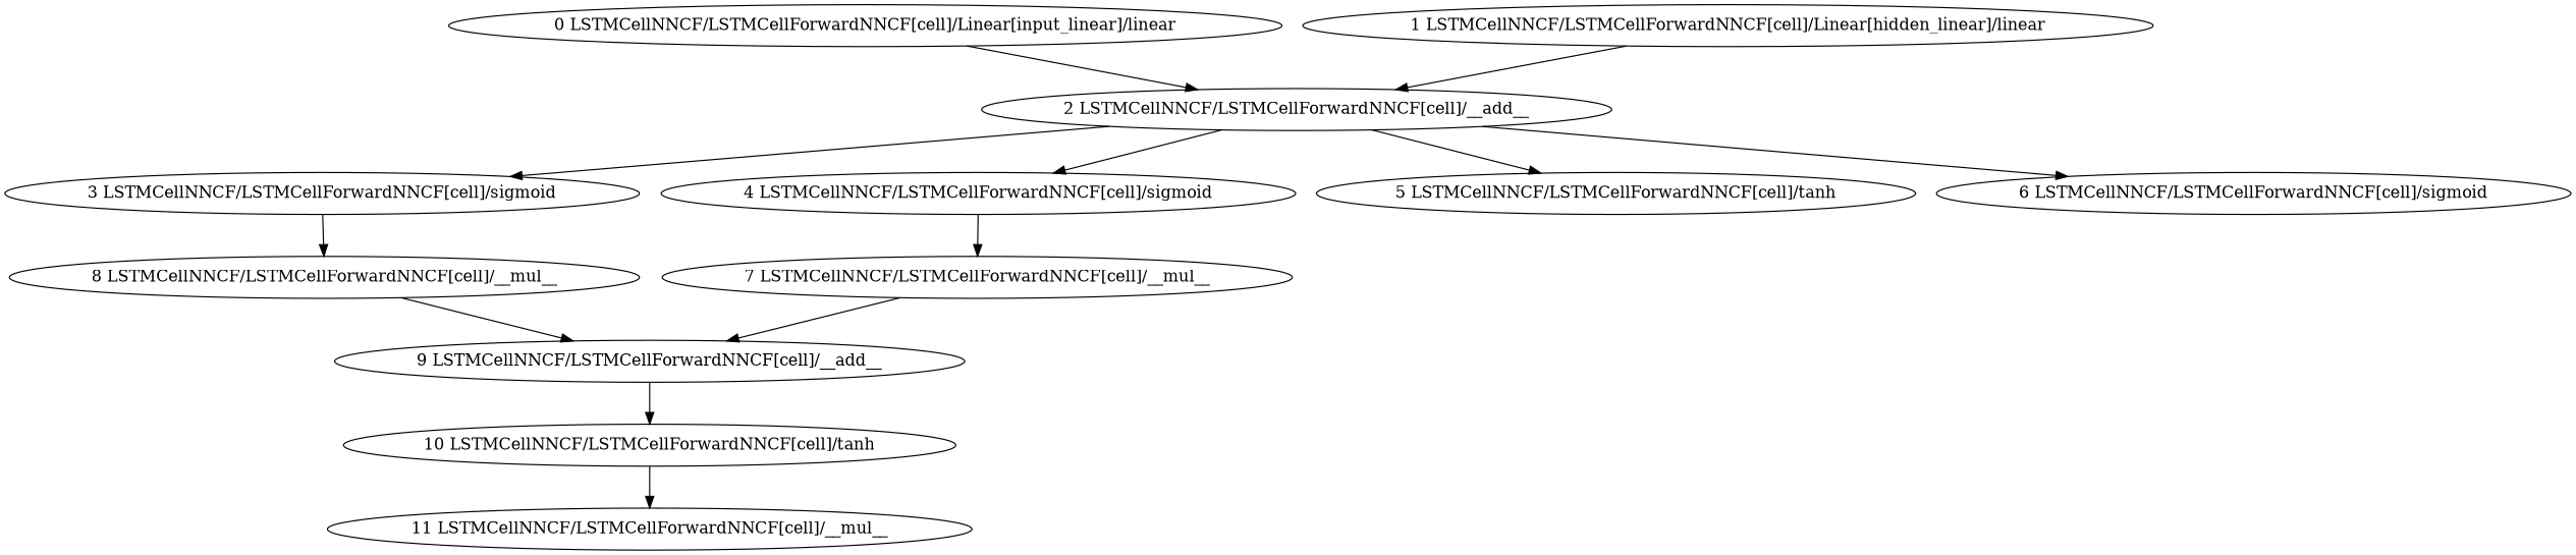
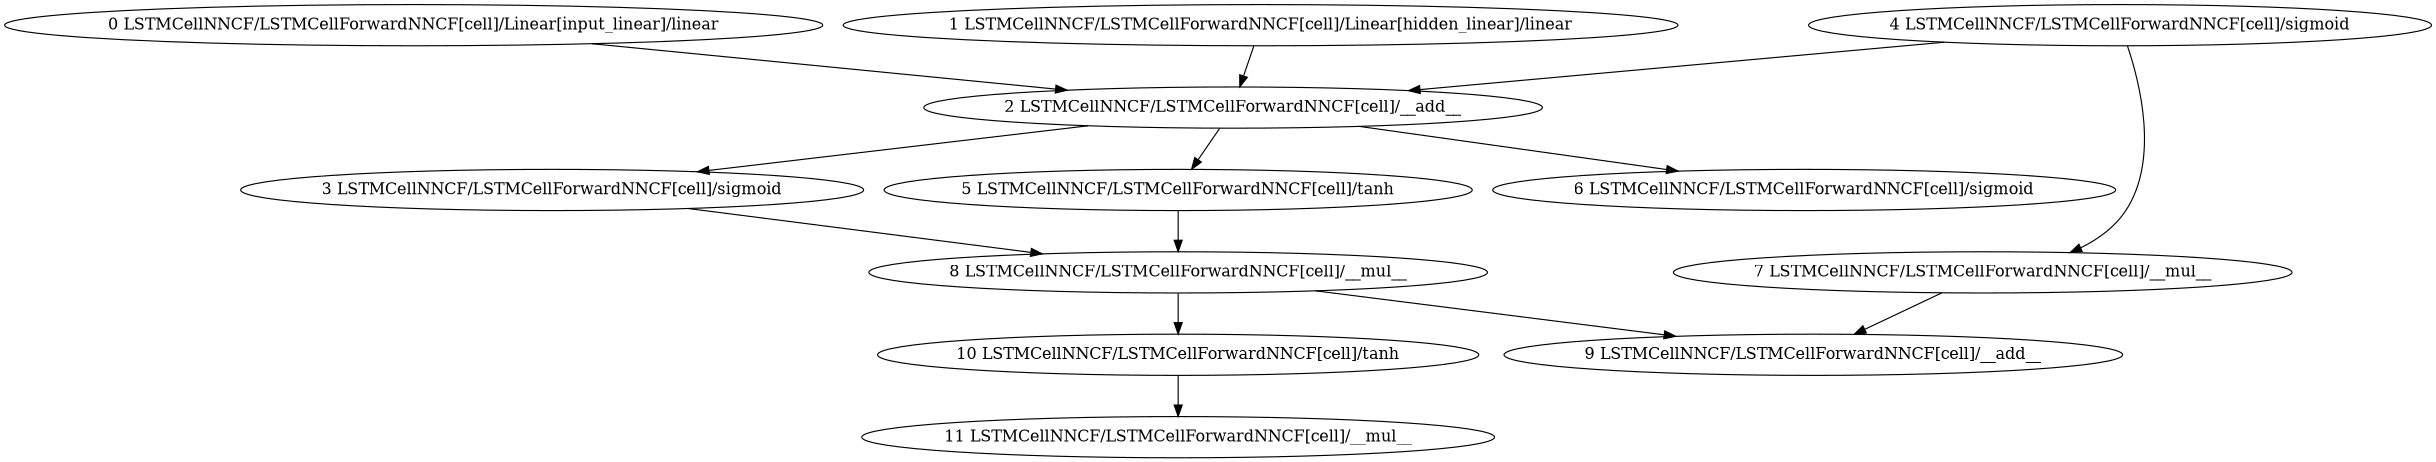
  strict digraph {
    node [scope="LSTMCellNNCF/LSTMCellForwardNNCF[cell]" type=sigmoid]
    "0 LSTMCellNNCF/LSTMCellForwardNNCF[cell]/Linear[input_linear]/linear" [scope="LSTMCellNNCF/LSTMCellForwardNNCF[cell]/Linear[input_linear]" type=linear]
    "2 LSTMCellNNCF/LSTMCellForwardNNCF[cell]/__add__" [type=__add__]
    "3 LSTMCellNNCF/LSTMCellForwardNNCF[cell]/sigmoid"
    "4 LSTMCellNNCF/LSTMCellForwardNNCF[cell]/sigmoid"
    "5 LSTMCellNNCF/LSTMCellForwardNNCF[cell]/tanh" [type=tanh]
    "6 LSTMCellNNCF/LSTMCellForwardNNCF[cell]/sigmoid"
    "1 LSTMCellNNCF/LSTMCellForwardNNCF[cell]/Linear[hidden_linear]/linear" [scope="LSTMCellNNCF/LSTMCellForwardNNCF[cell]/Linear[hidden_linear]" type=linear]
    "8 LSTMCellNNCF/LSTMCellForwardNNCF[cell]/__mul__" [type=__mul__]
    "7 LSTMCellNNCF/LSTMCellForwardNNCF[cell]/__mul__" [type=__mul__]
    "9 LSTMCellNNCF/LSTMCellForwardNNCF[cell]/__add__" [type=__add__]
    "11 LSTMCellNNCF/LSTMCellForwardNNCF[cell]/__mul__" [type=__mul__]
    "10 LSTMCellNNCF/LSTMCellForwardNNCF[cell]/tanh" [type=tanh]
    "0 LSTMCellNNCF/LSTMCellForwardNNCF[cell]/Linear[input_linear]/linear" -> "2 LSTMCellNNCF/LSTMCellForwardNNCF[cell]/__add__"
    "2 LSTMCellNNCF/LSTMCellForwardNNCF[cell]/__add__" -> "3 LSTMCellNNCF/LSTMCellForwardNNCF[cell]/sigmoid"
-   "2 LSTMCellNNCF/LSTMCellForwardNNCF[cell]/__add__" -> "4 LSTMCellNNCF/LSTMCellForwardNNCF[cell]/sigmoid"
+   "4 LSTMCellNNCF/LSTMCellForwardNNCF[cell]/sigmoid" -> "2 LSTMCellNNCF/LSTMCellForwardNNCF[cell]/__add__"
    "2 LSTMCellNNCF/LSTMCellForwardNNCF[cell]/__add__" -> "5 LSTMCellNNCF/LSTMCellForwardNNCF[cell]/tanh"
    "2 LSTMCellNNCF/LSTMCellForwardNNCF[cell]/__add__" -> "6 LSTMCellNNCF/LSTMCellForwardNNCF[cell]/sigmoid"
    "3 LSTMCellNNCF/LSTMCellForwardNNCF[cell]/sigmoid" -> "8 LSTMCellNNCF/LSTMCellForwardNNCF[cell]/__mul__"
    "4 LSTMCellNNCF/LSTMCellForwardNNCF[cell]/sigmoid" -> "7 LSTMCellNNCF/LSTMCellForwardNNCF[cell]/__mul__"
+   "5 LSTMCellNNCF/LSTMCellForwardNNCF[cell]/tanh" -> "8 LSTMCellNNCF/LSTMCellForwardNNCF[cell]/__mul__"
    "1 LSTMCellNNCF/LSTMCellForwardNNCF[cell]/Linear[hidden_linear]/linear" -> "2 LSTMCellNNCF/LSTMCellForwardNNCF[cell]/__add__"
    "8 LSTMCellNNCF/LSTMCellForwardNNCF[cell]/__mul__" -> "9 LSTMCellNNCF/LSTMCellForwardNNCF[cell]/__add__"
    "7 LSTMCellNNCF/LSTMCellForwardNNCF[cell]/__mul__" -> "9 LSTMCellNNCF/LSTMCellForwardNNCF[cell]/__add__"
-   "9 LSTMCellNNCF/LSTMCellForwardNNCF[cell]/__add__" -> "10 LSTMCellNNCF/LSTMCellForwardNNCF[cell]/tanh"
+   "8 LSTMCellNNCF/LSTMCellForwardNNCF[cell]/__mul__" -> "10 LSTMCellNNCF/LSTMCellForwardNNCF[cell]/tanh"
    "10 LSTMCellNNCF/LSTMCellForwardNNCF[cell]/tanh" -> "11 LSTMCellNNCF/LSTMCellForwardNNCF[cell]/__mul__"
  }
